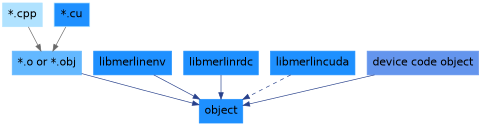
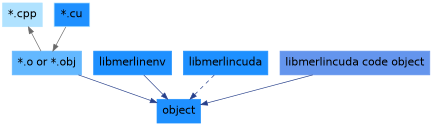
  digraph {
    fontname="DejaVu Sans"
    node [color=dodgerblue fontname="DejaVu Sans" fontsize=16 labelloc=c shape=record style=filled]
    edge [color=royalblue4 fontname="DejaVu Sans"]
    n1 [color=lightskyblue1 label="*.cpp"]
    n2 [color=lightskyblue1 fillcolor=dodgerblue label="*.cu"]
    n3 [color=steelblue1 label="*.o or *.obj"]
    n4 [label=libmerlinenv]
-   n5 [label=libmerlinrdc]
    n6 [label=libmerlincuda]
-   n7 [color=cornflowerblue label="device code object"]
+   n7 [color=cornflowerblue label="libmerlincuda code object"]
    n8 [label=object]
    subgraph sub_1 {
      subgraph sub_2 {
        rank=same
        n1
        n2
      }
    }
    subgraph sub_3 {
      n3
      n4
-     n5
      n6
      n7
    }
    subgraph sub_4 {
      n8
    }
-   n1 -> n3 [color=dimgrey]
+   n3 -> n1 [color=dimgrey]
    n2 -> n3 [color=dimgrey]
    n3 -> n8
    n4 -> n8
-   n5 -> n8
    n6 -> n8 [style=dashed]
    n7 -> n8
  }
